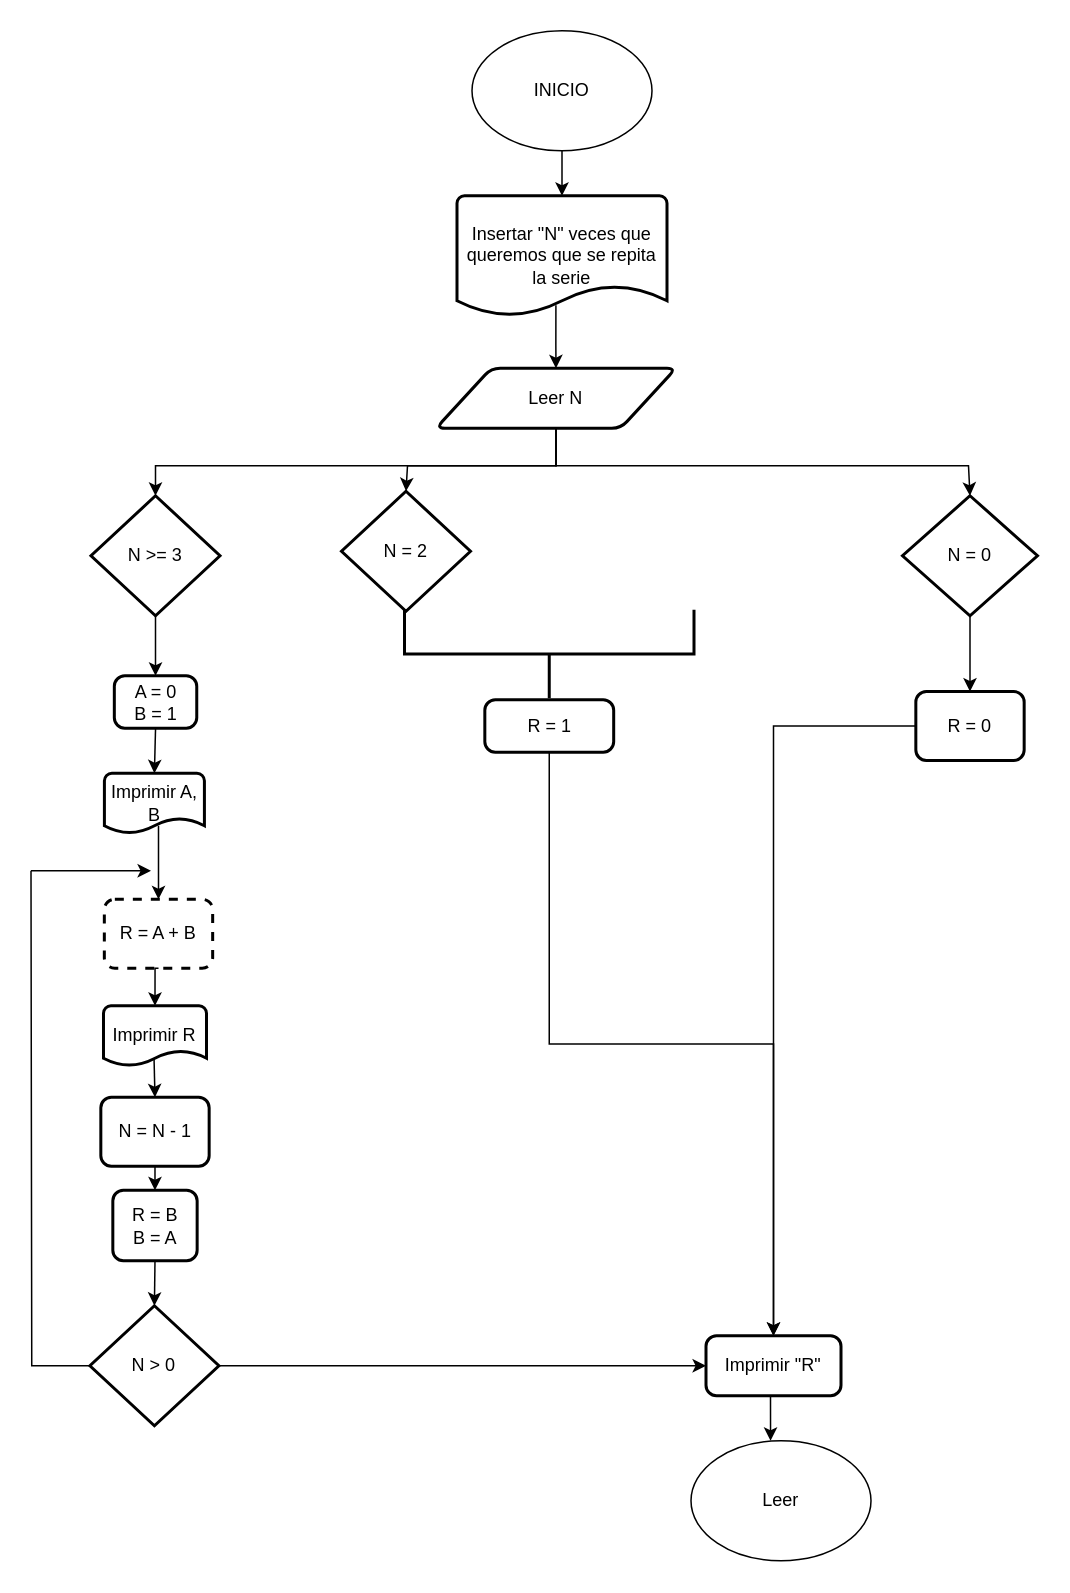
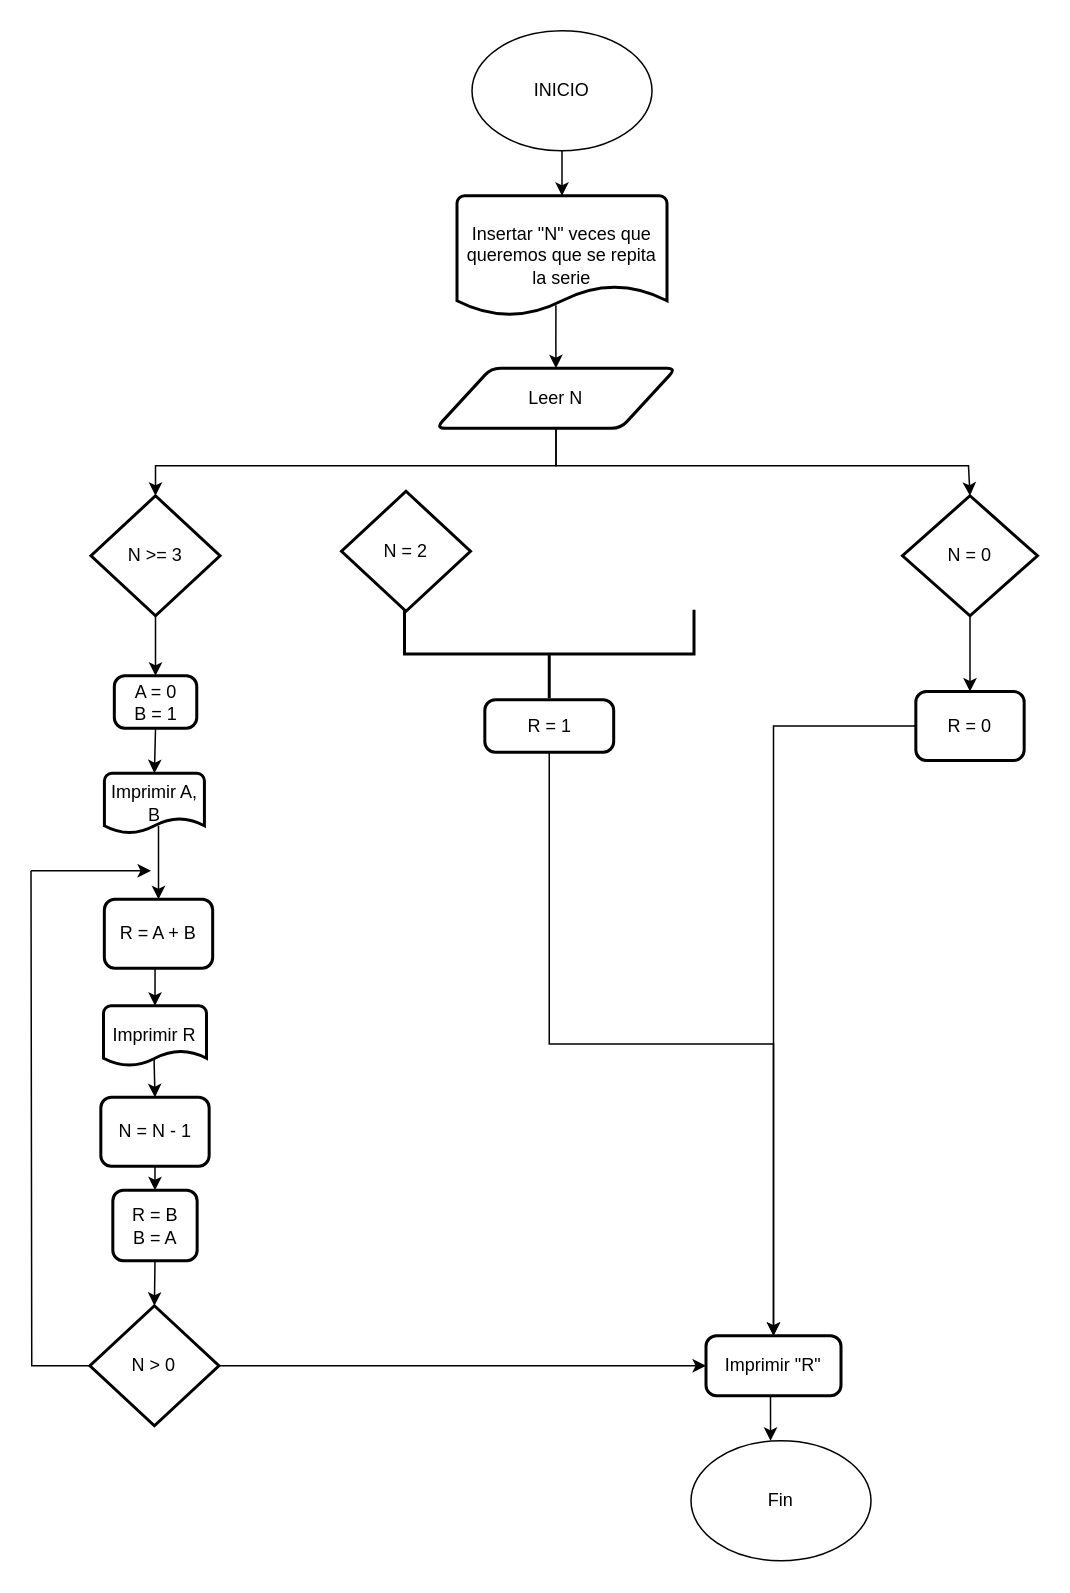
  <mxCell id="0" />
  <mxCell id="1" parent="0" />
  <mxCell id="2" value="INICIO" style="ellipse;whiteSpace=wrap;html=1;" vertex="1" parent="1"><mxGeometry x="314" y="20" width="120" height="80" as="geometry" /></mxCell>
  <mxCell id="3" style="edgeStyle=orthogonalEdgeStyle;rounded=0;orthogonalLoop=1;jettySize=auto;html=1;entryX=0.5;entryY=0;entryDx=0;entryDy=0;exitX=0.471;exitY=0.913;exitDx=0;exitDy=0;exitPerimeter=0;" edge="1" parent="1" source="4" target="6"><mxGeometry relative="1" as="geometry" /></mxCell>
  <mxCell id="4" value="Insertar &quot;N&quot; veces que queremos que se repita la serie" style="strokeWidth=2;html=1;shape=mxgraph.flowchart.document2;whiteSpace=wrap;size=0.25;" vertex="1" parent="1"><mxGeometry x="304" y="130" width="140" height="80" as="geometry" /></mxCell>
- <mxCell id="5" style="edgeStyle=orthogonalEdgeStyle;rounded=0;orthogonalLoop=1;jettySize=auto;html=1;entryX=0.5;entryY=0;entryDx=0;entryDy=0;entryPerimeter=0;" edge="1" parent="1" source="6" target="9"><mxGeometry relative="1" as="geometry"><mxPoint x="270" y="320" as="targetPoint" /><Array as="points"><mxPoint x="370" y="310" /><mxPoint x="271" y="310" /></Array></mxGeometry></mxCell>
  <mxCell id="6" value="Leer N" style="shape=parallelogram;html=1;strokeWidth=2;perimeter=parallelogramPerimeter;whiteSpace=wrap;rounded=1;arcSize=12;size=0.23;" vertex="1" parent="1"><mxGeometry x="290" y="245" width="160" height="40" as="geometry" /></mxCell>
  <mxCell id="7" style="edgeStyle=orthogonalEdgeStyle;rounded=0;orthogonalLoop=1;jettySize=auto;html=1;exitX=0.5;exitY=1;exitDx=0;exitDy=0;exitPerimeter=0;entryX=0.5;entryY=0;entryDx=0;entryDy=0;" edge="1" parent="1" source="8" target="18"><mxGeometry relative="1" as="geometry" /></mxCell>
  <mxCell id="8" value="N &amp;gt;= 3" style="strokeWidth=2;html=1;shape=mxgraph.flowchart.decision;whiteSpace=wrap;" vertex="1" parent="1"><mxGeometry x="60" y="330" width="86" height="80" as="geometry" /></mxCell>
  <mxCell id="9" value="N = 2" style="strokeWidth=2;html=1;shape=mxgraph.flowchart.decision;whiteSpace=wrap;" vertex="1" parent="1"><mxGeometry x="227" y="327" width="86" height="80" as="geometry" /></mxCell>
  <mxCell id="10" style="edgeStyle=orthogonalEdgeStyle;rounded=0;orthogonalLoop=1;jettySize=auto;html=1;exitX=0.5;exitY=1;exitDx=0;exitDy=0;exitPerimeter=0;entryX=0.5;entryY=0;entryDx=0;entryDy=0;" edge="1" parent="1" source="11" target="27"><mxGeometry relative="1" as="geometry" /></mxCell>
  <mxCell id="11" value="N = 0" style="strokeWidth=2;html=1;shape=mxgraph.flowchart.decision;whiteSpace=wrap;" vertex="1" parent="1"><mxGeometry x="601" y="330" width="90" height="80" as="geometry" /></mxCell>
  <mxCell id="12" value="" style="strokeWidth=2;html=1;shape=mxgraph.flowchart.annotation_2;align=left;labelPosition=right;pointerEvents=1;rotation=-90;" vertex="1" parent="1"><mxGeometry x="336" y="339" width="59" height="193" as="geometry" /></mxCell>
  <mxCell id="13" style="edgeStyle=orthogonalEdgeStyle;rounded=0;orthogonalLoop=1;jettySize=auto;html=1;exitX=0.5;exitY=1;exitDx=0;exitDy=0;entryX=0.5;entryY=0;entryDx=0;entryDy=0;" edge="1" parent="1" source="14" target="36"><mxGeometry relative="1" as="geometry" /></mxCell>
  <mxCell id="14" value="R = 1" style="rounded=1;whiteSpace=wrap;html=1;absoluteArcSize=1;arcSize=14;strokeWidth=2;" vertex="1" parent="1"><mxGeometry x="322.55" y="466" width="85.91" height="35" as="geometry" /></mxCell>
  <mxCell id="15" style="edgeStyle=orthogonalEdgeStyle;rounded=0;orthogonalLoop=1;jettySize=auto;html=1;entryX=0.5;entryY=0;entryDx=0;entryDy=0;entryPerimeter=0;" edge="1" parent="1" source="2" target="4"><mxGeometry relative="1" as="geometry" /></mxCell>
  <mxCell id="16" style="edgeStyle=orthogonalEdgeStyle;rounded=0;orthogonalLoop=1;jettySize=auto;html=1;entryX=0.5;entryY=0;entryDx=0;entryDy=0;entryPerimeter=0;" edge="1" parent="1" source="6" target="8"><mxGeometry relative="1" as="geometry"><Array as="points"><mxPoint x="370" y="310" /><mxPoint x="103" y="310" /></Array></mxGeometry></mxCell>
  <mxCell id="17" style="edgeStyle=orthogonalEdgeStyle;rounded=0;orthogonalLoop=1;jettySize=auto;html=1;entryX=0.5;entryY=0;entryDx=0;entryDy=0;entryPerimeter=0;" edge="1" parent="1" source="6" target="11"><mxGeometry relative="1" as="geometry"><Array as="points"><mxPoint x="370" y="310" /><mxPoint x="645" y="310" /></Array></mxGeometry></mxCell>
  <mxCell id="18" value="A = 0&lt;br&gt;B = 1" style="rounded=1;whiteSpace=wrap;html=1;absoluteArcSize=1;arcSize=14;strokeWidth=2;" vertex="1" parent="1"><mxGeometry x="75.55" y="450" width="54.95" height="35" as="geometry" /></mxCell>
- <mxCell id="19" value="R = A + B" style="rounded=1;whiteSpace=wrap;html=1;absoluteArcSize=1;arcSize=14;strokeWidth=2;dashed=1;" vertex="1" parent="1"><mxGeometry x="68.89" y="599" width="72.22" height="46" as="geometry" /></mxCell>
+ <mxCell id="19" value="R = A + B" style="rounded=1;whiteSpace=wrap;html=1;absoluteArcSize=1;arcSize=14;strokeWidth=2;" vertex="1" parent="1"><mxGeometry x="68.89" y="599" width="72.22" height="46" as="geometry" /></mxCell>
  <mxCell id="20" style="edgeStyle=orthogonalEdgeStyle;rounded=0;orthogonalLoop=1;jettySize=auto;html=1;exitX=0.5;exitY=1;exitDx=0;exitDy=0;entryX=0.5;entryY=0;entryDx=0;entryDy=0;" edge="1" parent="1" source="21" target="25"><mxGeometry relative="1" as="geometry" /></mxCell>
  <mxCell id="21" value="N = N - 1" style="rounded=1;whiteSpace=wrap;html=1;absoluteArcSize=1;arcSize=14;strokeWidth=2;" vertex="1" parent="1"><mxGeometry x="66.55" y="731" width="72.22" height="46" as="geometry" /></mxCell>
  <mxCell id="22" style="edgeStyle=orthogonalEdgeStyle;rounded=0;orthogonalLoop=1;jettySize=auto;html=1;exitX=0;exitY=0.5;exitDx=0;exitDy=0;exitPerimeter=0;endArrow=none;startFill=0;" edge="1" parent="1" source="24"><mxGeometry relative="1" as="geometry"><mxPoint x="20" y="580" as="targetPoint" /></mxGeometry></mxCell>
  <mxCell id="23" style="edgeStyle=orthogonalEdgeStyle;rounded=0;orthogonalLoop=1;jettySize=auto;html=1;" edge="1" parent="1" source="24" target="36"><mxGeometry relative="1" as="geometry" /></mxCell>
  <mxCell id="24" value="N &amp;gt; 0" style="strokeWidth=2;html=1;shape=mxgraph.flowchart.decision;whiteSpace=wrap;" vertex="1" parent="1"><mxGeometry x="59.28" y="870" width="86" height="80" as="geometry" /></mxCell>
  <mxCell id="25" value="R = B&lt;div&gt;B = A&lt;/div&gt;" style="rounded=1;whiteSpace=wrap;html=1;absoluteArcSize=1;arcSize=14;strokeWidth=2;" vertex="1" parent="1"><mxGeometry x="74.55" y="793" width="56.22" height="47" as="geometry" /></mxCell>
  <mxCell id="26" style="edgeStyle=orthogonalEdgeStyle;rounded=0;orthogonalLoop=1;jettySize=auto;html=1;entryX=0.5;entryY=0;entryDx=0;entryDy=0;" edge="1" parent="1" source="27" target="36"><mxGeometry relative="1" as="geometry" /></mxCell>
  <mxCell id="27" value="R = 0" style="rounded=1;whiteSpace=wrap;html=1;absoluteArcSize=1;arcSize=14;strokeWidth=2;" vertex="1" parent="1"><mxGeometry x="609.89" y="460.5" width="72.22" height="46" as="geometry" /></mxCell>
  <mxCell id="28" style="edgeStyle=orthogonalEdgeStyle;rounded=0;orthogonalLoop=1;jettySize=auto;html=1;entryX=0.5;entryY=0;entryDx=0;entryDy=0;exitX=0.49;exitY=0.825;exitDx=0;exitDy=0;exitPerimeter=0;" edge="1" parent="1" source="29" target="21"><mxGeometry relative="1" as="geometry" /></mxCell>
  <mxCell id="29" value="Imprimir R" style="strokeWidth=2;html=1;shape=mxgraph.flowchart.document2;whiteSpace=wrap;size=0.25;" vertex="1" parent="1"><mxGeometry x="68.33" y="670" width="68.67" height="40" as="geometry" /></mxCell>
  <mxCell id="30" style="edgeStyle=orthogonalEdgeStyle;rounded=0;orthogonalLoop=1;jettySize=auto;html=1;exitX=0.5;exitY=1;exitDx=0;exitDy=0;entryX=0.5;entryY=0;entryDx=0;entryDy=0;entryPerimeter=0;" edge="1" parent="1" source="19" target="29"><mxGeometry relative="1" as="geometry" /></mxCell>
  <mxCell id="31" style="edgeStyle=orthogonalEdgeStyle;rounded=0;orthogonalLoop=1;jettySize=auto;html=1;entryX=0.5;entryY=0;entryDx=0;entryDy=0;exitX=0.541;exitY=0.875;exitDx=0;exitDy=0;exitPerimeter=0;" edge="1" parent="1" source="32" target="19"><mxGeometry relative="1" as="geometry" /></mxCell>
  <mxCell id="32" value="Imprimir A, B" style="strokeWidth=2;html=1;shape=mxgraph.flowchart.document2;whiteSpace=wrap;size=0.25;" vertex="1" parent="1"><mxGeometry x="68.94" y="515" width="66.67" height="40" as="geometry" /></mxCell>
  <mxCell id="33" style="edgeStyle=orthogonalEdgeStyle;rounded=0;orthogonalLoop=1;jettySize=auto;html=1;exitX=0.5;exitY=1;exitDx=0;exitDy=0;entryX=0.5;entryY=0;entryDx=0;entryDy=0;entryPerimeter=0;" edge="1" parent="1" source="18" target="32"><mxGeometry relative="1" as="geometry" /></mxCell>
  <mxCell id="34" style="edgeStyle=orthogonalEdgeStyle;rounded=0;orthogonalLoop=1;jettySize=auto;html=1;exitX=0.5;exitY=1;exitDx=0;exitDy=0;entryX=0.5;entryY=0;entryDx=0;entryDy=0;entryPerimeter=0;" edge="1" parent="1" source="25" target="24"><mxGeometry relative="1" as="geometry" /></mxCell>
  <mxCell id="35" value="" style="endArrow=classic;html=1;rounded=0;" edge="1" parent="1"><mxGeometry width="50" height="50" relative="1" as="geometry"><mxPoint x="20" y="580" as="sourcePoint" /><mxPoint x="100" y="580" as="targetPoint" /></mxGeometry></mxCell>
  <mxCell id="36" value="Imprimir &quot;R&quot;" style="rounded=1;whiteSpace=wrap;html=1;absoluteArcSize=1;arcSize=14;strokeWidth=2;" vertex="1" parent="1"><mxGeometry x="470" y="890" width="90" height="40" as="geometry" /></mxCell>
- <mxCell id="37" value="Leer" style="ellipse;whiteSpace=wrap;html=1;" vertex="1" parent="1"><mxGeometry x="460" y="960" width="120" height="80" as="geometry" /></mxCell>
+ <mxCell id="37" value="Fin" style="ellipse;whiteSpace=wrap;html=1;" vertex="1" parent="1"><mxGeometry x="460" y="960" width="120" height="80" as="geometry" /></mxCell>
  <mxCell id="38" style="edgeStyle=orthogonalEdgeStyle;rounded=0;orthogonalLoop=1;jettySize=auto;html=1;exitX=0.5;exitY=1;exitDx=0;exitDy=0;entryX=0.442;entryY=0;entryDx=0;entryDy=0;entryPerimeter=0;" edge="1" parent="1" source="36" target="37"><mxGeometry relative="1" as="geometry" /></mxCell>
